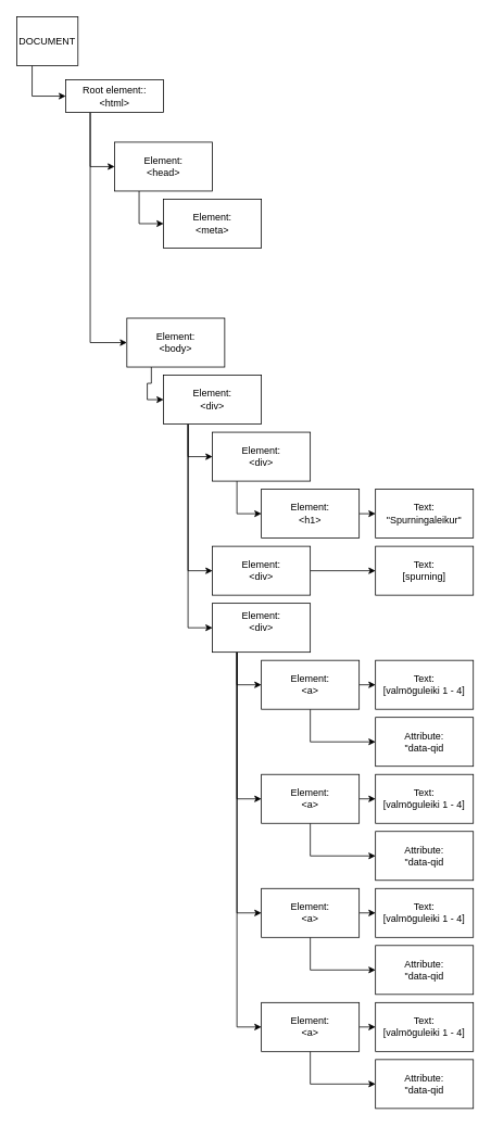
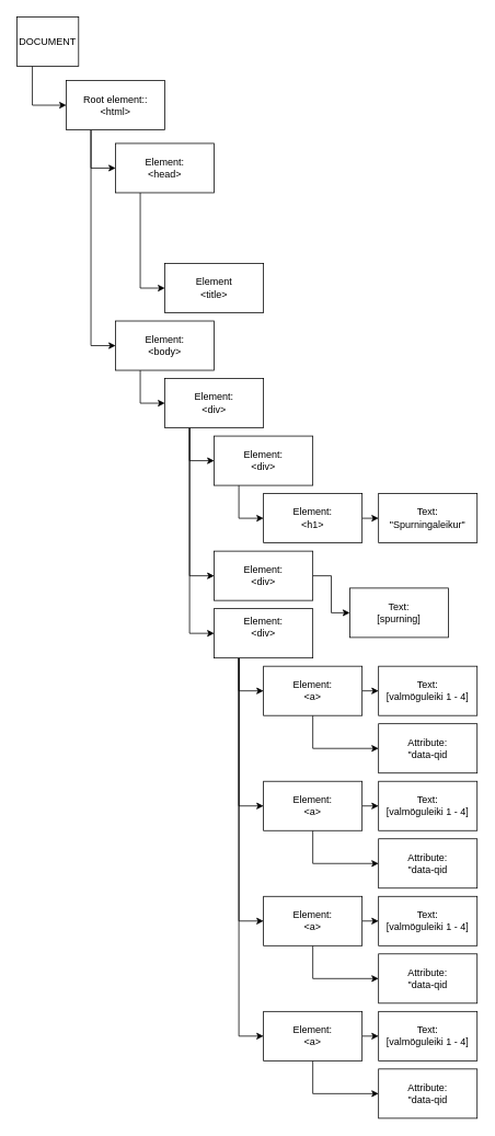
  <mxCell id="0" />
  <mxCell id="1" parent="0" />
  <mxCell id="2" style="edgeStyle=orthogonalEdgeStyle;rounded=0;orthogonalLoop=1;jettySize=auto;html=1;exitX=0.25;exitY=1;exitDx=0;exitDy=0;entryX=0;entryY=0.5;entryDx=0;entryDy=0;arcSize=7;snapToPoint=0;fixDash=0;fontStyle=0" edge="1" parent="1" source="3" target="6"><mxGeometry relative="1" as="geometry" /></mxCell>
  <mxCell id="3" value="DOCUMENT" style="rounded=0;whiteSpace=wrap;html=1;arcSize=7;snapToPoint=0;fixDash=0;imageWidth=24;imageHeight=17;fontStyle=0;spacing=2;spacingLeft=0;" vertex="1" parent="1"><mxGeometry x="20" y="20" width="75" height="60" as="geometry" /></mxCell>
  <mxCell id="4" style="edgeStyle=orthogonalEdgeStyle;rounded=0;orthogonalLoop=1;jettySize=auto;html=1;exitX=0.25;exitY=1;exitDx=0;exitDy=0;entryX=0;entryY=0.5;entryDx=0;entryDy=0;arcSize=7;snapToPoint=0;fixDash=0;fontStyle=0" edge="1" parent="1" source="6" target="9"><mxGeometry relative="1" as="geometry" /></mxCell>
  <mxCell id="5" style="edgeStyle=orthogonalEdgeStyle;rounded=0;orthogonalLoop=1;jettySize=auto;html=1;exitX=0.25;exitY=1;exitDx=0;exitDy=0;entryX=0;entryY=0.5;entryDx=0;entryDy=0;arcSize=7;snapToPoint=0;fixDash=0;fontStyle=0" edge="1" parent="1" source="6" target="11"><mxGeometry relative="1" as="geometry" /></mxCell>
- <mxCell id="6" value="Root element::&lt;br&gt;&amp;lt;html&amp;gt;" style="rounded=0;whiteSpace=wrap;html=1;arcSize=7;snapToPoint=0;fixDash=0;fontStyle=0;imageWidth=24;imageHeight=17;spacing=2;spacingLeft=0;" vertex="1" parent="1"><mxGeometry x="80" y="97.5" width="120" height="40" as="geometry" /></mxCell>
- <mxCell id="7" style="edgeStyle=orthogonalEdgeStyle;rounded=0;orthogonalLoop=1;jettySize=auto;html=1;exitX=0.25;exitY=1;exitDx=0;exitDy=0;entryX=0;entryY=0.5;entryDx=0;entryDy=0;arcSize=7;snapToPoint=0;fixDash=0;fontStyle=0" edge="1" parent="1" source="9" target="13"><mxGeometry relative="1" as="geometry" /></mxCell>
+ <mxCell id="6" value="Root element::&lt;br&gt;&amp;lt;html&amp;gt;" style="rounded=0;whiteSpace=wrap;html=1;arcSize=7;snapToPoint=0;fixDash=0;fontStyle=0;imageWidth=24;imageHeight=17;spacing=2;spacingLeft=0;" vertex="1" parent="1"><mxGeometry x="80" y="97.5" width="120" height="60" as="geometry" /></mxCell>
+ <mxCell id="8" style="edgeStyle=orthogonalEdgeStyle;rounded=0;orthogonalLoop=1;jettySize=auto;html=1;exitX=0.25;exitY=1;exitDx=0;exitDy=0;entryX=0;entryY=0.5;entryDx=0;entryDy=0;arcSize=7;snapToPoint=0;fixDash=0;fontStyle=0" edge="1" parent="1" source="9" target="14"><mxGeometry relative="1" as="geometry" /></mxCell>
  <mxCell id="9" value="Element:&lt;br&gt;&amp;lt;head&amp;gt;&lt;br&gt;" style="rounded=0;whiteSpace=wrap;html=1;arcSize=7;snapToPoint=0;fixDash=0;fontStyle=0;imageWidth=24;imageHeight=17;spacing=2;spacingLeft=0;" vertex="1" parent="1"><mxGeometry x="140" y="174" width="120" height="60" as="geometry" /></mxCell>
  <mxCell id="10" style="edgeStyle=orthogonalEdgeStyle;rounded=0;orthogonalLoop=1;jettySize=auto;html=1;exitX=0.25;exitY=1;exitDx=0;exitDy=0;entryX=0;entryY=0.5;entryDx=0;entryDy=0;arcSize=7;snapToPoint=0;fixDash=0;fontStyle=0" edge="1" parent="1" source="11" target="18"><mxGeometry relative="1" as="geometry" /></mxCell>
- <mxCell id="11" value="Element:&lt;br&gt;&amp;lt;body&amp;gt;&lt;br&gt;" style="rounded=0;whiteSpace=wrap;html=1;arcSize=7;snapToPoint=0;fixDash=0;fontStyle=0;imageWidth=24;imageHeight=17;spacing=2;spacingLeft=0;" vertex="1" parent="1"><mxGeometry x="155" y="390" width="120" height="60" as="geometry" /></mxCell>
+ <mxCell id="11" value="Element:&lt;br&gt;&amp;lt;body&amp;gt;&lt;br&gt;" style="rounded=0;whiteSpace=wrap;html=1;arcSize=7;snapToPoint=0;fixDash=0;fontStyle=0;imageWidth=24;imageHeight=17;spacing=2;spacingLeft=0;" vertex="1" parent="1"><mxGeometry x="140" y="390" width="120" height="60" as="geometry" /></mxCell>
  <mxCell id="12" style="edgeStyle=orthogonalEdgeStyle;rounded=0;orthogonalLoop=1;jettySize=auto;html=1;exitX=0.5;exitY=1;exitDx=0;exitDy=0;arcSize=7;snapToPoint=0;fixDash=0;fontStyle=0" edge="1" parent="1" source="3" target="3"><mxGeometry relative="1" as="geometry" /></mxCell>
- <mxCell id="13" value="Element:&lt;br&gt;&amp;lt;meta&amp;gt;&lt;br&gt;" style="rounded=0;whiteSpace=wrap;html=1;arcSize=7;snapToPoint=0;fixDash=0;fontStyle=0;imageWidth=24;imageHeight=17;spacing=2;spacingLeft=0;" vertex="1" parent="1"><mxGeometry x="200" y="244" width="120" height="60" as="geometry" /></mxCell>
+ <mxCell id="14" value="Element&lt;br&gt;&amp;lt;title&amp;gt;&lt;br&gt;" style="rounded=0;whiteSpace=wrap;html=1;arcSize=7;snapToPoint=0;fixDash=0;fontStyle=0;imageWidth=24;imageHeight=17;spacing=2;spacingLeft=0;" vertex="1" parent="1"><mxGeometry x="200" y="320" width="120" height="60" as="geometry" /></mxCell>
  <mxCell id="15" style="edgeStyle=orthogonalEdgeStyle;rounded=0;orthogonalLoop=1;jettySize=auto;html=1;exitX=0.25;exitY=1;exitDx=0;exitDy=0;entryX=0;entryY=0.5;entryDx=0;entryDy=0;arcSize=7;snapToPoint=0;fixDash=0;fontStyle=0" edge="1" parent="1" source="18" target="20"><mxGeometry relative="1" as="geometry" /></mxCell>
  <mxCell id="16" style="edgeStyle=orthogonalEdgeStyle;rounded=0;orthogonalLoop=1;jettySize=auto;html=1;exitX=0.25;exitY=1;exitDx=0;exitDy=0;entryX=0;entryY=0.5;entryDx=0;entryDy=0;arcSize=7;snapToPoint=0;fixDash=0;fontStyle=0" edge="1" parent="1" source="18" target="22"><mxGeometry relative="1" as="geometry" /></mxCell>
  <mxCell id="17" style="edgeStyle=orthogonalEdgeStyle;rounded=0;orthogonalLoop=1;jettySize=auto;html=1;exitX=0.25;exitY=1;exitDx=0;exitDy=0;entryX=0;entryY=0.5;entryDx=0;entryDy=0;arcSize=7;snapToPoint=0;fixDash=0;fontStyle=0" edge="1" parent="1" source="18" target="27"><mxGeometry relative="1" as="geometry" /></mxCell>
  <mxCell id="18" value="Element:&lt;br&gt;&amp;lt;div&amp;gt;&lt;br&gt;" style="rounded=0;whiteSpace=wrap;html=1;arcSize=7;snapToPoint=0;fixDash=0;fontStyle=0;imageWidth=24;imageHeight=17;spacing=2;spacingLeft=0;" vertex="1" parent="1"><mxGeometry x="200" y="460" width="120" height="60" as="geometry" /></mxCell>
  <mxCell id="19" style="edgeStyle=orthogonalEdgeStyle;rounded=0;orthogonalLoop=1;jettySize=auto;html=1;exitX=0.25;exitY=1;exitDx=0;exitDy=0;entryX=0;entryY=0.5;entryDx=0;entryDy=0;arcSize=7;snapToPoint=0;fixDash=0;fontStyle=0" edge="1" parent="1" source="20" target="29"><mxGeometry relative="1" as="geometry" /></mxCell>
  <mxCell id="20" value="Element:&lt;br&gt;&amp;lt;div&amp;gt;&lt;br&gt;" style="rounded=0;whiteSpace=wrap;html=1;arcSize=7;snapToPoint=0;fixDash=0;fontStyle=0;imageWidth=24;imageHeight=17;spacing=2;spacingLeft=0;" vertex="1" parent="1"><mxGeometry x="260" y="530" width="120" height="60" as="geometry" /></mxCell>
  <mxCell id="21" style="edgeStyle=orthogonalEdgeStyle;rounded=0;orthogonalLoop=1;jettySize=auto;html=1;exitX=1;exitY=0.5;exitDx=0;exitDy=0;entryX=0;entryY=0.5;entryDx=0;entryDy=0;arcSize=7;snapToPoint=0;fixDash=0;fontStyle=0" edge="1" parent="1" source="22" target="31"><mxGeometry relative="1" as="geometry" /></mxCell>
  <mxCell id="22" value="Element:&lt;br&gt;&amp;lt;div&amp;gt;&lt;br&gt;" style="rounded=0;whiteSpace=wrap;html=1;arcSize=7;snapToPoint=0;fixDash=0;fontStyle=0;imageWidth=24;imageHeight=17;spacing=2;spacingLeft=0;" vertex="1" parent="1"><mxGeometry x="260" y="670" width="120" height="60" as="geometry" /></mxCell>
  <mxCell id="23" style="edgeStyle=orthogonalEdgeStyle;rounded=0;orthogonalLoop=1;jettySize=auto;html=1;exitX=0.25;exitY=1;exitDx=0;exitDy=0;entryX=0;entryY=0.5;entryDx=0;entryDy=0;arcSize=7;snapToPoint=0;fixDash=0;fontStyle=0" edge="1" parent="1" source="27" target="34"><mxGeometry relative="1" as="geometry" /></mxCell>
  <mxCell id="24" style="edgeStyle=orthogonalEdgeStyle;rounded=0;orthogonalLoop=1;jettySize=auto;html=1;exitX=0.25;exitY=1;exitDx=0;exitDy=0;entryX=0;entryY=0.5;entryDx=0;entryDy=0;arcSize=7;snapToPoint=0;fixDash=0;fontStyle=0" edge="1" parent="1" source="27" target="38"><mxGeometry relative="1" as="geometry" /></mxCell>
  <mxCell id="25" style="edgeStyle=orthogonalEdgeStyle;rounded=0;orthogonalLoop=1;jettySize=auto;html=1;exitX=0.25;exitY=1;exitDx=0;exitDy=0;entryX=0;entryY=0.5;entryDx=0;entryDy=0;arcSize=7;snapToPoint=0;fixDash=0;fontStyle=0" edge="1" parent="1" source="27" target="42"><mxGeometry relative="1" as="geometry" /></mxCell>
  <mxCell id="26" style="edgeStyle=orthogonalEdgeStyle;rounded=0;orthogonalLoop=1;jettySize=auto;html=1;exitX=0.25;exitY=1;exitDx=0;exitDy=0;entryX=0;entryY=0.5;entryDx=0;entryDy=0;arcSize=7;snapToPoint=0;fixDash=0;fontStyle=0" edge="1" parent="1" source="27" target="45"><mxGeometry relative="1" as="geometry" /></mxCell>
  <mxCell id="27" value="Element:&lt;br&gt;&amp;lt;div&amp;gt;&lt;br&gt;&lt;br&gt;" style="rounded=0;whiteSpace=wrap;html=1;arcSize=7;snapToPoint=0;fixDash=0;fontStyle=0;imageWidth=24;imageHeight=17;spacing=2;spacingLeft=0;" vertex="1" parent="1"><mxGeometry x="260" y="740" width="120" height="60" as="geometry" /></mxCell>
  <mxCell id="28" style="edgeStyle=orthogonalEdgeStyle;rounded=0;orthogonalLoop=1;jettySize=auto;html=1;exitX=1;exitY=0.5;exitDx=0;exitDy=0;entryX=0;entryY=0.5;entryDx=0;entryDy=0;arcSize=7;snapToPoint=0;fixDash=0;fontStyle=0" edge="1" parent="1" source="29" target="30"><mxGeometry relative="1" as="geometry" /></mxCell>
  <mxCell id="29" value="Element:&lt;br&gt;&amp;lt;h1&amp;gt;&lt;br&gt;" style="rounded=0;whiteSpace=wrap;html=1;arcSize=7;snapToPoint=0;fixDash=0;fontStyle=0;imageWidth=24;imageHeight=17;spacing=2;spacingLeft=0;" vertex="1" parent="1"><mxGeometry x="320" y="600" width="120" height="60" as="geometry" /></mxCell>
  <mxCell id="30" value="Text:&lt;br&gt;&quot;Spurningaleikur&quot;&lt;br&gt;" style="rounded=0;whiteSpace=wrap;html=1;arcSize=7;snapToPoint=0;fixDash=0;fontStyle=0;imageWidth=24;imageHeight=17;spacing=2;spacingLeft=0;" vertex="1" parent="1"><mxGeometry x="460" y="600" width="120" height="60" as="geometry" /></mxCell>
- <mxCell id="31" value="Text:&lt;br&gt;[spurning]&lt;br&gt;" style="rounded=0;whiteSpace=wrap;html=1;arcSize=7;snapToPoint=0;fixDash=0;fontStyle=0;imageWidth=24;imageHeight=17;spacing=2;spacingLeft=0;" vertex="1" parent="1"><mxGeometry x="460" y="670" width="120" height="60" as="geometry" /></mxCell>
+ <mxCell id="31" value="Text:&lt;br&gt;[spurning]&lt;br&gt;" style="rounded=0;whiteSpace=wrap;html=1;arcSize=7;snapToPoint=0;fixDash=0;fontStyle=0;imageWidth=24;imageHeight=17;spacing=2;spacingLeft=0;" vertex="1" parent="1"><mxGeometry x="425" y="715" width="120" height="60" as="geometry" /></mxCell>
  <mxCell id="32" style="edgeStyle=orthogonalEdgeStyle;rounded=0;orthogonalLoop=1;jettySize=auto;html=1;exitX=1;exitY=0.5;exitDx=0;exitDy=0;entryX=0;entryY=0.5;entryDx=0;entryDy=0;arcSize=7;snapToPoint=0;fixDash=0;fontStyle=0" edge="1" parent="1" source="34" target="46"><mxGeometry relative="1" as="geometry" /></mxCell>
  <mxCell id="33" style="edgeStyle=orthogonalEdgeStyle;rounded=0;orthogonalLoop=1;jettySize=auto;html=1;exitX=0.5;exitY=1;exitDx=0;exitDy=0;entryX=0;entryY=0.5;entryDx=0;entryDy=0;arcSize=7;snapToPoint=0;fixDash=0;fontStyle=0" edge="1" parent="1" source="34" target="35"><mxGeometry relative="1" as="geometry" /></mxCell>
  <mxCell id="34" value="Element:&lt;br&gt;&amp;lt;a&amp;gt;&lt;br&gt;" style="rounded=0;whiteSpace=wrap;html=1;arcSize=7;snapToPoint=0;fixDash=0;fontStyle=0;imageWidth=24;imageHeight=17;spacing=2;spacingLeft=0;" vertex="1" parent="1"><mxGeometry x="320" y="810" width="120" height="60" as="geometry" /></mxCell>
  <mxCell id="35" value="Attribute:&lt;br&gt;&quot;data-qid&lt;br&gt;" style="rounded=0;whiteSpace=wrap;html=1;arcSize=7;snapToPoint=0;fixDash=0;fontStyle=0;imageWidth=24;imageHeight=17;spacing=2;spacingLeft=0;" vertex="1" parent="1"><mxGeometry x="460" y="880" width="120" height="60" as="geometry" /></mxCell>
  <mxCell id="36" style="edgeStyle=orthogonalEdgeStyle;rounded=0;orthogonalLoop=1;jettySize=auto;html=1;exitX=1;exitY=0.5;exitDx=0;exitDy=0;entryX=0;entryY=0.5;entryDx=0;entryDy=0;arcSize=7;snapToPoint=0;fixDash=0;fontStyle=0" edge="1" parent="1" source="38" target="47"><mxGeometry relative="1" as="geometry" /></mxCell>
  <mxCell id="37" style="edgeStyle=orthogonalEdgeStyle;rounded=0;orthogonalLoop=1;jettySize=auto;html=1;exitX=0.5;exitY=1;exitDx=0;exitDy=0;entryX=0;entryY=0.5;entryDx=0;entryDy=0;arcSize=7;snapToPoint=0;fixDash=0;fontStyle=0" edge="1" parent="1" source="38" target="39"><mxGeometry relative="1" as="geometry" /></mxCell>
  <mxCell id="38" value="Element:&lt;br&gt;&amp;lt;a&amp;gt;&lt;br&gt;" style="rounded=0;whiteSpace=wrap;html=1;arcSize=7;snapToPoint=0;fixDash=0;fontStyle=0;imageWidth=24;imageHeight=17;spacing=2;spacingLeft=0;" vertex="1" parent="1"><mxGeometry x="320" y="950" width="120" height="60" as="geometry" /></mxCell>
  <mxCell id="39" value="Attribute:&lt;br&gt;&quot;data-qid&lt;br&gt;" style="rounded=0;whiteSpace=wrap;html=1;arcSize=7;snapToPoint=0;fixDash=0;fontStyle=0;imageWidth=24;imageHeight=17;spacing=2;spacingLeft=0;" vertex="1" parent="1"><mxGeometry x="460" y="1020" width="120" height="60" as="geometry" /></mxCell>
  <mxCell id="40" style="edgeStyle=orthogonalEdgeStyle;rounded=0;orthogonalLoop=1;jettySize=auto;html=1;exitX=1;exitY=0.5;exitDx=0;exitDy=0;entryX=0;entryY=0.5;entryDx=0;entryDy=0;arcSize=7;snapToPoint=0;fixDash=0;fontStyle=0" edge="1" parent="1" source="42" target="48"><mxGeometry relative="1" as="geometry" /></mxCell>
  <mxCell id="41" style="edgeStyle=orthogonalEdgeStyle;rounded=0;orthogonalLoop=1;jettySize=auto;html=1;exitX=0.5;exitY=1;exitDx=0;exitDy=0;entryX=0;entryY=0.5;entryDx=0;entryDy=0;arcSize=7;snapToPoint=0;fixDash=0;fontStyle=0" edge="1" parent="1" source="42" target="50"><mxGeometry relative="1" as="geometry" /></mxCell>
  <mxCell id="42" value="&lt;span&gt;Element:&lt;/span&gt;&lt;br&gt;&lt;span&gt;&amp;lt;a&amp;gt;&lt;/span&gt;" style="rounded=0;whiteSpace=wrap;html=1;arcSize=7;snapToPoint=0;fixDash=0;fontStyle=0;imageWidth=24;imageHeight=17;spacing=2;spacingLeft=0;" vertex="1" parent="1"><mxGeometry x="320" y="1090" width="120" height="60" as="geometry" /></mxCell>
  <mxCell id="43" style="edgeStyle=orthogonalEdgeStyle;rounded=0;orthogonalLoop=1;jettySize=auto;html=1;exitX=1;exitY=0.5;exitDx=0;exitDy=0;entryX=0;entryY=0.5;entryDx=0;entryDy=0;arcSize=7;snapToPoint=0;fixDash=0;fontStyle=0" edge="1" parent="1" source="45" target="49"><mxGeometry relative="1" as="geometry" /></mxCell>
  <mxCell id="44" style="edgeStyle=orthogonalEdgeStyle;rounded=0;orthogonalLoop=1;jettySize=auto;html=1;exitX=0.5;exitY=1;exitDx=0;exitDy=0;entryX=0;entryY=0.5;entryDx=0;entryDy=0;arcSize=7;snapToPoint=0;fixDash=0;fontStyle=0" edge="1" parent="1" source="45" target="51"><mxGeometry relative="1" as="geometry" /></mxCell>
  <mxCell id="45" value="&lt;span&gt;Element:&lt;/span&gt;&lt;br&gt;&lt;span&gt;&amp;lt;a&amp;gt;&lt;/span&gt;" style="rounded=0;whiteSpace=wrap;html=1;arcSize=7;snapToPoint=0;fixDash=0;fontStyle=0;imageWidth=24;imageHeight=17;spacing=2;spacingLeft=0;" vertex="1" parent="1"><mxGeometry x="320" y="1230" width="120" height="60" as="geometry" /></mxCell>
  <mxCell id="46" value="Text:&lt;br&gt;[valmöguleiki 1 - 4]&lt;br&gt;" style="rounded=0;whiteSpace=wrap;html=1;arcSize=7;snapToPoint=0;fixDash=0;fontStyle=0;imageWidth=24;imageHeight=17;spacing=2;spacingLeft=0;" vertex="1" parent="1"><mxGeometry x="460" y="810" width="120" height="60" as="geometry" /></mxCell>
  <mxCell id="47" value="&lt;span&gt;Text:&lt;/span&gt;&lt;br&gt;&lt;span&gt;[valmöguleiki 1 - 4]&lt;/span&gt;" style="rounded=0;whiteSpace=wrap;html=1;arcSize=7;snapToPoint=0;fixDash=0;fontStyle=0;imageWidth=24;imageHeight=17;spacing=2;spacingLeft=0;" vertex="1" parent="1"><mxGeometry x="460" y="950" width="120" height="60" as="geometry" /></mxCell>
  <mxCell id="48" value="&lt;span&gt;Text:&lt;/span&gt;&lt;br&gt;&lt;span&gt;[valmöguleiki 1 - 4]&lt;/span&gt;" style="rounded=0;whiteSpace=wrap;html=1;arcSize=7;snapToPoint=0;fixDash=0;fontStyle=0;imageWidth=24;imageHeight=17;spacing=2;spacingLeft=0;" vertex="1" parent="1"><mxGeometry x="460" y="1090" width="120" height="60" as="geometry" /></mxCell>
  <mxCell id="49" value="&lt;span&gt;Text:&lt;/span&gt;&lt;br&gt;&lt;span&gt;[valmöguleiki 1 - 4]&lt;/span&gt;" style="rounded=0;whiteSpace=wrap;html=1;arcSize=7;snapToPoint=0;fixDash=0;fontStyle=0;imageWidth=24;imageHeight=17;spacing=2;spacingLeft=0;" vertex="1" parent="1"><mxGeometry x="460" y="1230" width="120" height="60" as="geometry" /></mxCell>
  <mxCell id="50" value="&lt;span&gt;Attribute:&lt;/span&gt;&lt;br&gt;&lt;span&gt;&quot;data-qid&lt;/span&gt;" style="rounded=0;whiteSpace=wrap;html=1;arcSize=7;snapToPoint=0;fixDash=0;fontStyle=0;imageWidth=24;imageHeight=17;spacing=2;spacingLeft=0;" vertex="1" parent="1"><mxGeometry x="460" y="1160" width="120" height="60" as="geometry" /></mxCell>
  <mxCell id="51" value="&lt;span&gt;Attribute:&lt;/span&gt;&lt;br&gt;&lt;span&gt;&quot;data-qid&lt;/span&gt;" style="rounded=0;whiteSpace=wrap;html=1;arcSize=7;snapToPoint=0;fixDash=0;fontStyle=0;imageWidth=24;imageHeight=17;spacing=2;spacingLeft=0;" vertex="1" parent="1"><mxGeometry x="460" y="1300" width="120" height="60" as="geometry" /></mxCell>
